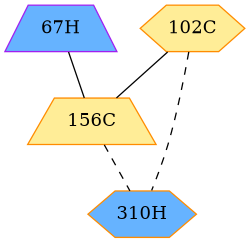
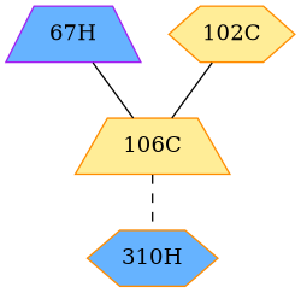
  graph {
    node [color=darkorange fillcolor="#66B3FF" shape=trapezium style=radial]
    edge [penwidth=1 style=bold]
    "67H" [color=purple]
-   "106C" [fillcolor="#FFED97" label="156C"]
+   "106C" [fillcolor="#FFED97"]
    "102C" [fillcolor="#FFED97" shape=hexagon]
    n4 [label="310H" shape=hexagon]
    "67H" -- "106C"
    "106C" -- n4 [style=dashed]
    "102C" -- "106C"
-   "102C" -- n4 [style=dashed]
  }
